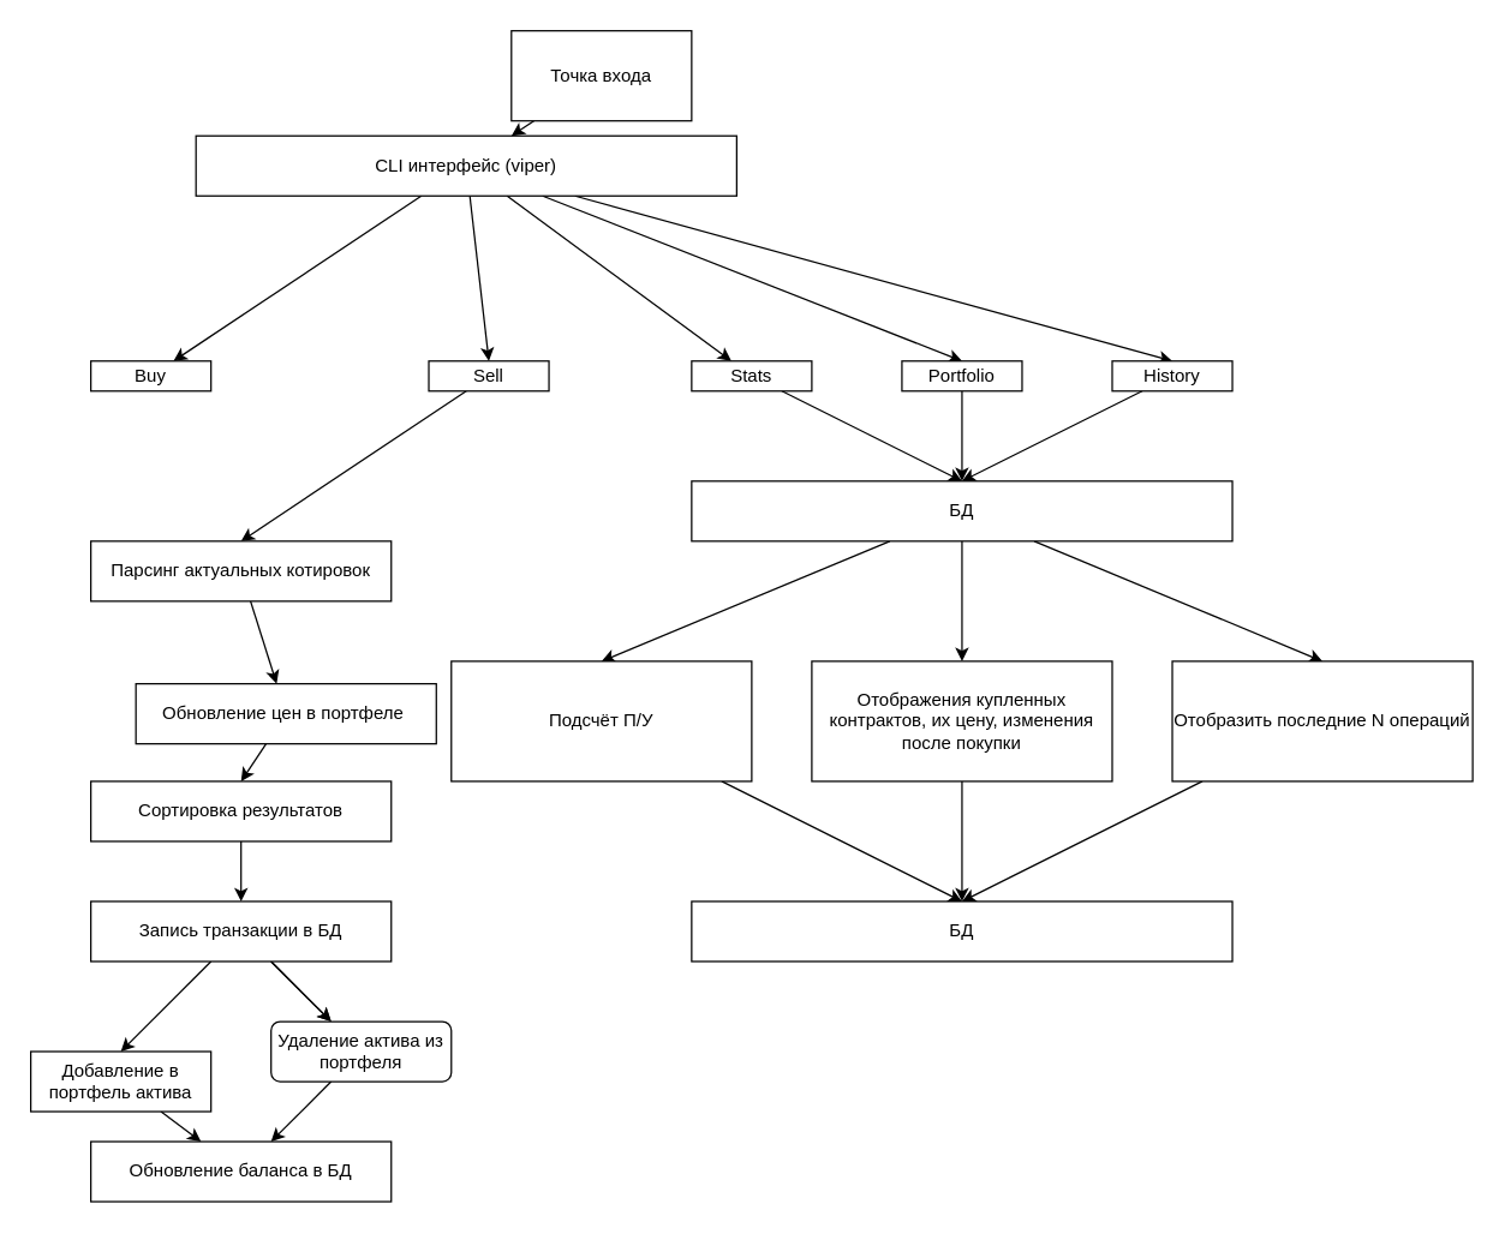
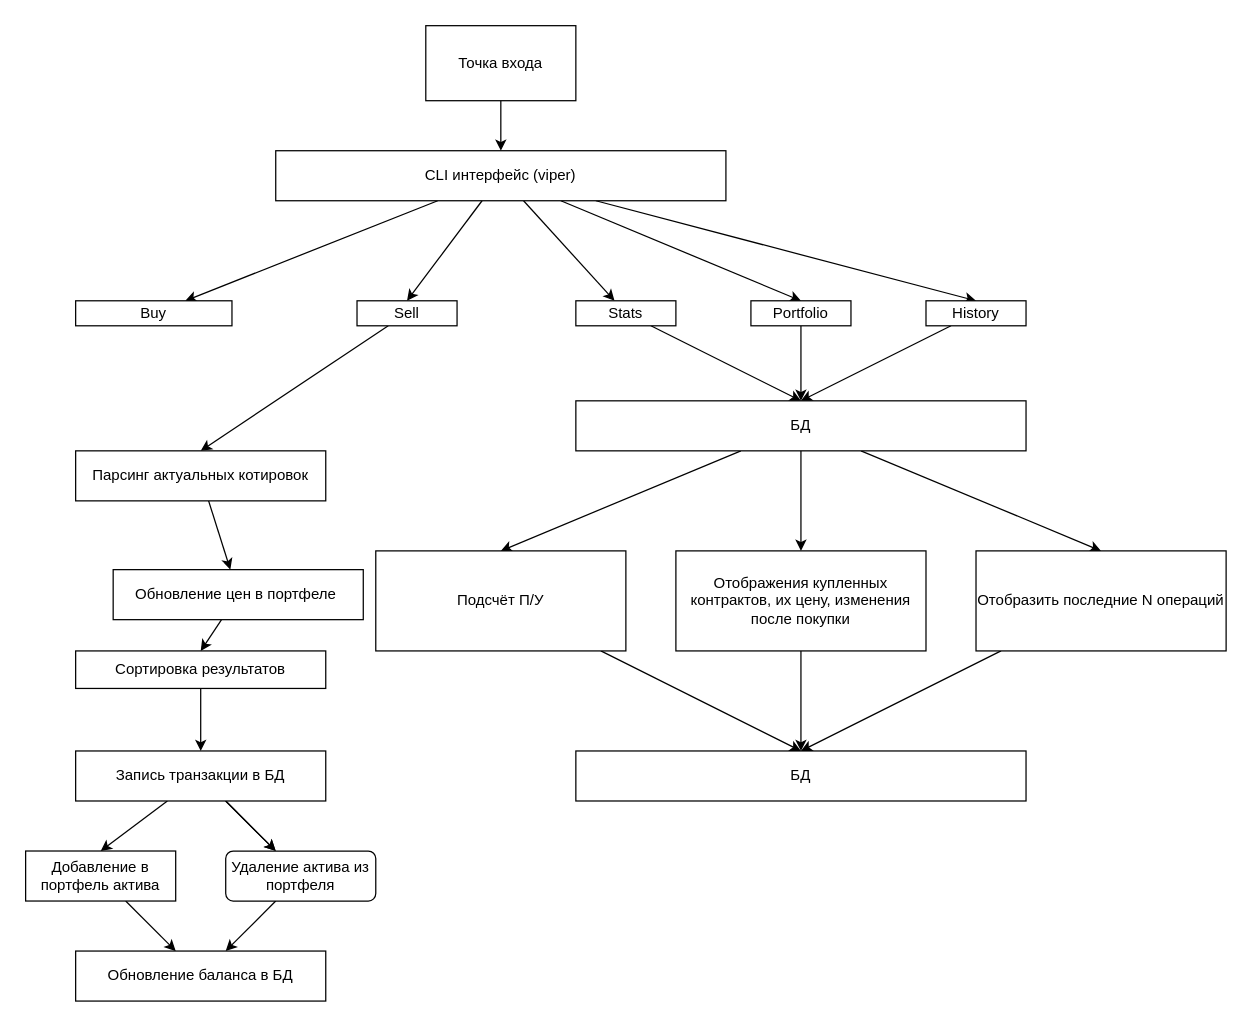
  <mxCell id="0" />
  <mxCell id="1" parent="0" />
  <mxCell id="2" value="" style="edgeStyle=none;html=1;" parent="1" source="7" target="8" edge="1"><mxGeometry relative="1" as="geometry" /></mxCell>
  <mxCell id="3" value="" style="edgeStyle=none;html=1;" parent="1" source="7" target="12" edge="1"><mxGeometry relative="1" as="geometry" /></mxCell>
  <mxCell id="4" style="edgeStyle=none;html=1;entryX=0.5;entryY=0;entryDx=0;entryDy=0;" parent="1" source="7" target="14" edge="1"><mxGeometry relative="1" as="geometry" /></mxCell>
  <mxCell id="5" style="edgeStyle=none;html=1;entryX=0.5;entryY=0;entryDx=0;entryDy=0;" parent="1" source="7" target="10" edge="1"><mxGeometry relative="1" as="geometry" /></mxCell>
  <mxCell id="6" style="edgeStyle=none;html=1;entryX=0.5;entryY=0;entryDx=0;entryDy=0;" parent="1" source="7" target="16" edge="1"><mxGeometry relative="1" as="geometry" /></mxCell>
- <mxCell id="7" value="CLI интерфейс (viper)" style="whiteSpace=wrap;html=1;" parent="1" vertex="1"><mxGeometry x="130" y="90" width="360" height="40" as="geometry" /></mxCell>
- <mxCell id="8" value="Buy" style="whiteSpace=wrap;html=1;" parent="1" vertex="1"><mxGeometry x="60" y="240" width="80" height="20" as="geometry" /></mxCell>
+ <mxCell id="7" value="CLI интерфейс (viper)" style="whiteSpace=wrap;html=1;" parent="1" vertex="1"><mxGeometry x="220" width="360" height="40" as="geometry" y="120" /></mxCell>
+ <mxCell id="8" value="Buy" style="whiteSpace=wrap;html=1;" parent="1" vertex="1"><mxGeometry x="60" y="240" width="125" height="20" as="geometry" /></mxCell>
  <mxCell id="9" value="" style="edgeStyle=none;html=1;entryX=0.5;entryY=0;entryDx=0;entryDy=0;" parent="1" source="10" target="38" edge="1"><mxGeometry relative="1" as="geometry" /></mxCell>
  <mxCell id="10" value="Sell" style="whiteSpace=wrap;html=1;" parent="1" vertex="1"><mxGeometry x="285" y="240" width="80" height="20" as="geometry" /></mxCell>
  <mxCell id="11" value="" style="edgeStyle=none;html=1;entryX=0.5;entryY=0;entryDx=0;entryDy=0;" parent="1" source="12" target="30" edge="1"><mxGeometry relative="1" as="geometry" /></mxCell>
  <mxCell id="12" value="Stats" style="whiteSpace=wrap;html=1;" parent="1" vertex="1"><mxGeometry x="460" y="240" width="80" height="20" as="geometry" /></mxCell>
  <mxCell id="13" value="" style="edgeStyle=none;html=1;" parent="1" source="14" target="30" edge="1"><mxGeometry relative="1" as="geometry" /></mxCell>
  <mxCell id="14" value="Portfolio" style="whiteSpace=wrap;html=1;" parent="1" vertex="1"><mxGeometry x="600" y="240" width="80" height="20" as="geometry" /></mxCell>
  <mxCell id="15" style="edgeStyle=none;html=1;entryX=0.5;entryY=0;entryDx=0;entryDy=0;" parent="1" source="16" target="30" edge="1"><mxGeometry relative="1" as="geometry" /></mxCell>
  <mxCell id="16" value="History" style="whiteSpace=wrap;html=1;" parent="1" vertex="1"><mxGeometry x="740" y="240" width="80" height="20" as="geometry" /></mxCell>
  <mxCell id="17" value="" style="edgeStyle=none;html=1;" edge="1" parent="1" source="18" target="24"><mxGeometry relative="1" as="geometry" /></mxCell>
- <mxCell id="18" value="Сортировка результатов" style="whiteSpace=wrap;html=1;" parent="1" vertex="1"><mxGeometry x="60" y="520" width="200" height="40" as="geometry" /></mxCell>
+ <mxCell id="18" value="Сортировка результатов" style="whiteSpace=wrap;html=1;" parent="1" vertex="1"><mxGeometry x="60" y="520" width="200" height="30" as="geometry" /></mxCell>
  <mxCell id="19" value="" style="edgeStyle=none;html=1;" edge="1" parent="1" source="20" target="41"><mxGeometry relative="1" as="geometry" /></mxCell>
- <mxCell id="20" value="Добавление в портфель актива" style="whiteSpace=wrap;html=1;" parent="1" vertex="1"><mxGeometry x="20" y="700" width="120" height="40" as="geometry" /></mxCell>
+ <mxCell id="20" value="Добавление в портфель актива" style="whiteSpace=wrap;html=1;" parent="1" vertex="1"><mxGeometry x="20" y="680" width="120" height="40" as="geometry" /></mxCell>
  <mxCell id="21" value="" style="edgeStyle=none;html=1;" edge="1" parent="1" source="24" target="26"><mxGeometry relative="1" as="geometry" /></mxCell>
  <mxCell id="22" value="" style="edgeStyle=none;html=1;" edge="1" parent="1" source="24" target="26"><mxGeometry relative="1" as="geometry" /></mxCell>
  <mxCell id="23" style="edgeStyle=none;html=1;entryX=0.5;entryY=0;entryDx=0;entryDy=0;" edge="1" parent="1" source="24" target="20"><mxGeometry relative="1" as="geometry" /></mxCell>
  <mxCell id="24" value="Запись транзакции в БД" style="whiteSpace=wrap;html=1;" parent="1" vertex="1"><mxGeometry x="60" y="600" width="200" height="40" as="geometry" /></mxCell>
  <mxCell id="25" value="" style="edgeStyle=none;html=1;" edge="1" parent="1" source="26" target="41"><mxGeometry relative="1" as="geometry" /></mxCell>
  <mxCell id="26" value="Удаление актива из портфеля" style="whiteSpace=wrap;html=1;rounded=1;" parent="1" vertex="1"><mxGeometry x="180" y="680" width="120" height="40" as="geometry" /></mxCell>
  <mxCell id="27" value="" style="edgeStyle=none;html=1;entryX=0.5;entryY=0;entryDx=0;entryDy=0;" parent="1" source="30" target="34" edge="1"><mxGeometry relative="1" as="geometry" /></mxCell>
  <mxCell id="28" style="edgeStyle=none;html=1;" parent="1" source="30" target="32" edge="1"><mxGeometry relative="1" as="geometry" /></mxCell>
  <mxCell id="29" style="edgeStyle=none;html=1;entryX=0.5;entryY=0;entryDx=0;entryDy=0;" edge="1" parent="1" source="30" target="43"><mxGeometry relative="1" as="geometry" /></mxCell>
  <mxCell id="30" value="БД" style="whiteSpace=wrap;html=1;" parent="1" vertex="1"><mxGeometry x="460" y="320" width="360" height="40" as="geometry" /></mxCell>
  <mxCell id="31" value="" style="edgeStyle=none;html=1;" edge="1" parent="1" source="32" target="44"><mxGeometry relative="1" as="geometry" /></mxCell>
  <mxCell id="32" value="Отображения купленных контрактов, их цену, изменения после покупки" style="whiteSpace=wrap;html=1;" parent="1" vertex="1"><mxGeometry x="540" y="440" width="200" height="80" as="geometry" /></mxCell>
  <mxCell id="33" style="edgeStyle=none;html=1;entryX=0.5;entryY=0;entryDx=0;entryDy=0;" edge="1" parent="1" source="34" target="44"><mxGeometry relative="1" as="geometry" /></mxCell>
  <mxCell id="34" value="Отобразить последние N операций" style="whiteSpace=wrap;html=1;" parent="1" vertex="1"><mxGeometry x="780" y="440" width="200" height="80" as="geometry" /></mxCell>
  <mxCell id="35" value="" style="edgeStyle=none;html=1;" parent="1" source="36" target="7" edge="1"><mxGeometry relative="1" as="geometry" /></mxCell>
  <mxCell id="36" value="Точка входа" style="whiteSpace=wrap;html=1;" parent="1" vertex="1"><mxGeometry x="340" y="20" width="120" height="60" as="geometry" /></mxCell>
  <mxCell id="37" value="" style="edgeStyle=none;html=1;" edge="1" parent="1" source="38" target="40"><mxGeometry relative="1" as="geometry" /></mxCell>
  <mxCell id="38" value="Парсинг актуальных котировок" style="whiteSpace=wrap;html=1;" parent="1" vertex="1"><mxGeometry x="60" y="360" width="200" height="40" as="geometry" /></mxCell>
  <mxCell id="39" style="edgeStyle=none;html=1;entryX=0.5;entryY=0;entryDx=0;entryDy=0;" edge="1" parent="1" source="40" target="18"><mxGeometry relative="1" as="geometry" /></mxCell>
  <mxCell id="40" value="Обновление цен в портфеле&amp;nbsp;" style="whiteSpace=wrap;html=1;" vertex="1" parent="1"><mxGeometry x="90" y="455" width="200" height="40" as="geometry" /></mxCell>
  <mxCell id="41" value="Обновление баланса в БД" style="whiteSpace=wrap;html=1;" vertex="1" parent="1"><mxGeometry x="60" y="760" width="200" height="40" as="geometry" /></mxCell>
  <mxCell id="42" value="" style="edgeStyle=none;html=1;entryX=0.5;entryY=0;entryDx=0;entryDy=0;" edge="1" parent="1" source="43" target="44"><mxGeometry relative="1" as="geometry"><mxPoint x="616.667" y="610" as="targetPoint" /></mxGeometry></mxCell>
  <mxCell id="43" value="Подсчёт П/У" style="whiteSpace=wrap;html=1;" vertex="1" parent="1"><mxGeometry x="300" y="440" width="200" height="80" as="geometry" /></mxCell>
  <mxCell id="44" value="БД" style="whiteSpace=wrap;html=1;" vertex="1" parent="1"><mxGeometry x="460" y="600" width="360" height="40" as="geometry" /></mxCell>
